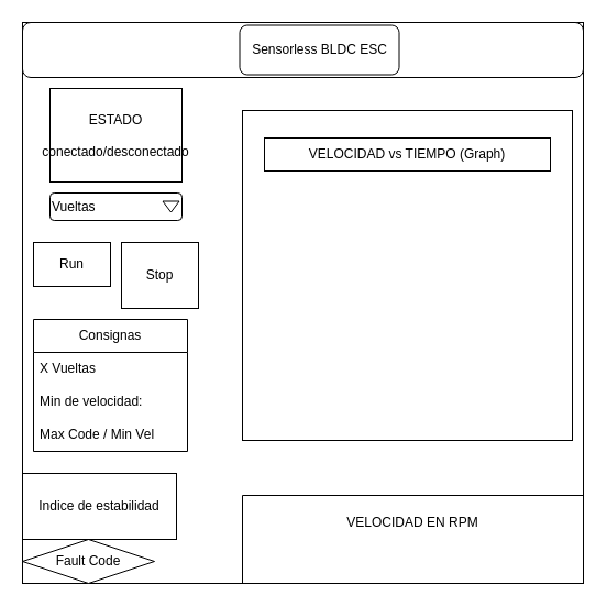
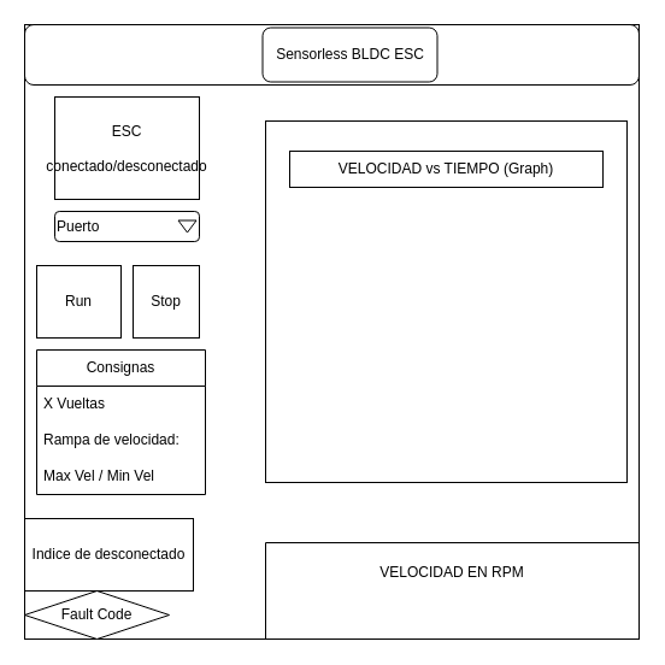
  <mxCell id="0" />
  <mxCell id="1" parent="0" />
  <mxCell id="2" value="" style="whiteSpace=wrap;html=1;aspect=fixed;" vertex="1" parent="1"><mxGeometry x="20" y="20" width="510" height="510" as="geometry" /></mxCell>
  <mxCell id="3" value="" style="rounded=1;whiteSpace=wrap;html=1;" vertex="1" parent="1"><mxGeometry x="20" y="20" width="510" height="50" as="geometry" /></mxCell>
  <mxCell id="4" value="" style="swimlane;startSize=0;" vertex="1" parent="1"><mxGeometry x="220" y="450" width="310" height="80" as="geometry" /></mxCell>
  <mxCell id="5" value="VELOCIDAD EN RPM" style="text;html=1;align=center;verticalAlign=middle;whiteSpace=wrap;rounded=0;" vertex="1" parent="4"><mxGeometry x="25" y="10" width="260" height="30" as="geometry" /></mxCell>
  <mxCell id="6" value="" style="whiteSpace=wrap;html=1;aspect=fixed;" vertex="1" parent="1"><mxGeometry x="220" y="100" width="300" height="300" as="geometry" /></mxCell>
  <mxCell id="7" value="VELOCIDAD vs TIEMPO (Graph)" style="text;html=1;align=center;verticalAlign=middle;whiteSpace=wrap;rounded=0;strokeColor=default;" vertex="1" parent="1"><mxGeometry x="240" y="125" width="260" height="30" as="geometry" /></mxCell>
- <mxCell id="8" value="ESTADO&lt;br&gt;&lt;div&gt;&lt;br&gt;&lt;/div&gt;conectado/desconectado" style="rounded=0;whiteSpace=wrap;html=1;" vertex="1" parent="1"><mxGeometry x="45" y="80" width="120" height="85" as="geometry" /></mxCell>
+ <mxCell id="8" value="ESC&lt;br&gt;&lt;div&gt;&lt;br&gt;&lt;/div&gt;conectado/desconectado" style="rounded=0;whiteSpace=wrap;html=1;" vertex="1" parent="1"><mxGeometry x="45" y="80" width="120" height="85" as="geometry" /></mxCell>
  <mxCell id="9" value="Fault Code" style="rhombus;whiteSpace=wrap;html=1;" vertex="1" parent="1"><mxGeometry x="20" y="490" width="120" height="40" as="geometry" /></mxCell>
- <mxCell id="10" value="Indice de estabilidad" style="rounded=0;whiteSpace=wrap;html=1;" vertex="1" parent="1"><mxGeometry x="20" y="430" width="140" height="60" as="geometry" /></mxCell>
+ <mxCell id="10" value="Indice de desconectado" style="rounded=0;whiteSpace=wrap;html=1;" vertex="1" parent="1"><mxGeometry x="20" y="430" width="140" height="60" as="geometry" /></mxCell>
  <mxCell id="11" value="Sensorless BLDC ESC" style="rounded=1;whiteSpace=wrap;html=1;" vertex="1" parent="1"><mxGeometry x="217.5" y="22.5" width="145" height="45" as="geometry" /></mxCell>
- <mxCell id="12" value="Run" style="rounded=0;whiteSpace=wrap;html=1;" vertex="1" parent="1"><mxGeometry x="30" y="220" width="70" height="40" as="geometry" /></mxCell>
- <mxCell id="13" value="Stop" style="rounded=0;whiteSpace=wrap;html=1;" vertex="1" parent="1"><mxGeometry x="110" y="220" width="70" height="60" as="geometry" /></mxCell>
+ <mxCell id="12" value="Run" style="rounded=0;whiteSpace=wrap;html=1;" vertex="1" parent="1"><mxGeometry x="30" y="220" width="70" height="60" as="geometry" /></mxCell>
+ <mxCell id="13" value="Stop" style="rounded=0;whiteSpace=wrap;html=1;" vertex="1" parent="1"><mxGeometry x="110" y="220" width="55" height="60" as="geometry" /></mxCell>
  <mxCell id="14" value="Consignas" style="swimlane;fontStyle=0;childLayout=stackLayout;horizontal=1;startSize=30;horizontalStack=0;resizeParent=1;resizeParentMax=0;resizeLast=0;collapsible=1;marginBottom=0;whiteSpace=wrap;html=1;" vertex="1" parent="1"><mxGeometry x="30" y="290" width="140" height="120" as="geometry" /></mxCell>
  <mxCell id="15" value="X Vueltas" style="text;strokeColor=none;fillColor=none;align=left;verticalAlign=middle;spacingLeft=4;spacingRight=4;overflow=hidden;points=[[0,0.5],[1,0.5]];portConstraint=eastwest;rotatable=0;whiteSpace=wrap;html=1;" vertex="1" parent="14"><mxGeometry y="30" width="140" height="30" as="geometry" /></mxCell>
- <mxCell id="16" value="Min de velocidad:" style="text;strokeColor=none;fillColor=none;align=left;verticalAlign=middle;spacingLeft=4;spacingRight=4;overflow=hidden;points=[[0,0.5],[1,0.5]];portConstraint=eastwest;rotatable=0;whiteSpace=wrap;html=1;" vertex="1" parent="14"><mxGeometry y="60" width="140" height="30" as="geometry" /></mxCell>
- <mxCell id="17" value="Max Code / Min Vel" style="text;strokeColor=none;fillColor=none;align=left;verticalAlign=middle;spacingLeft=4;spacingRight=4;overflow=hidden;points=[[0,0.5],[1,0.5]];portConstraint=eastwest;rotatable=0;whiteSpace=wrap;html=1;" vertex="1" parent="14"><mxGeometry y="90" width="140" height="30" as="geometry" /></mxCell>
- <mxCell id="18" value="&lt;div align=&quot;left&quot;&gt;Vueltas&lt;/div&gt;" style="rounded=1;whiteSpace=wrap;html=1;align=left;" vertex="1" parent="1"><mxGeometry x="45" y="175" width="120" height="25" as="geometry" /></mxCell>
+ <mxCell id="16" value="Rampa de velocidad:" style="text;strokeColor=none;fillColor=none;align=left;verticalAlign=middle;spacingLeft=4;spacingRight=4;overflow=hidden;points=[[0,0.5],[1,0.5]];portConstraint=eastwest;rotatable=0;whiteSpace=wrap;html=1;" vertex="1" parent="14"><mxGeometry y="60" width="140" height="30" as="geometry" /></mxCell>
+ <mxCell id="17" value="Max Vel / Min Vel" style="text;strokeColor=none;fillColor=none;align=left;verticalAlign=middle;spacingLeft=4;spacingRight=4;overflow=hidden;points=[[0,0.5],[1,0.5]];portConstraint=eastwest;rotatable=0;whiteSpace=wrap;html=1;" vertex="1" parent="14"><mxGeometry y="90" width="140" height="30" as="geometry" /></mxCell>
+ <mxCell id="18" value="&lt;div align=&quot;left&quot;&gt;Puerto&lt;/div&gt;" style="rounded=1;whiteSpace=wrap;html=1;align=left;" vertex="1" parent="1"><mxGeometry x="45" y="175" width="120" height="25" as="geometry" /></mxCell>
  <mxCell id="19" value="" style="triangle;whiteSpace=wrap;html=1;rotation=90;" vertex="1" parent="1"><mxGeometry x="150" y="180" width="10" height="15" as="geometry" /></mxCell>
